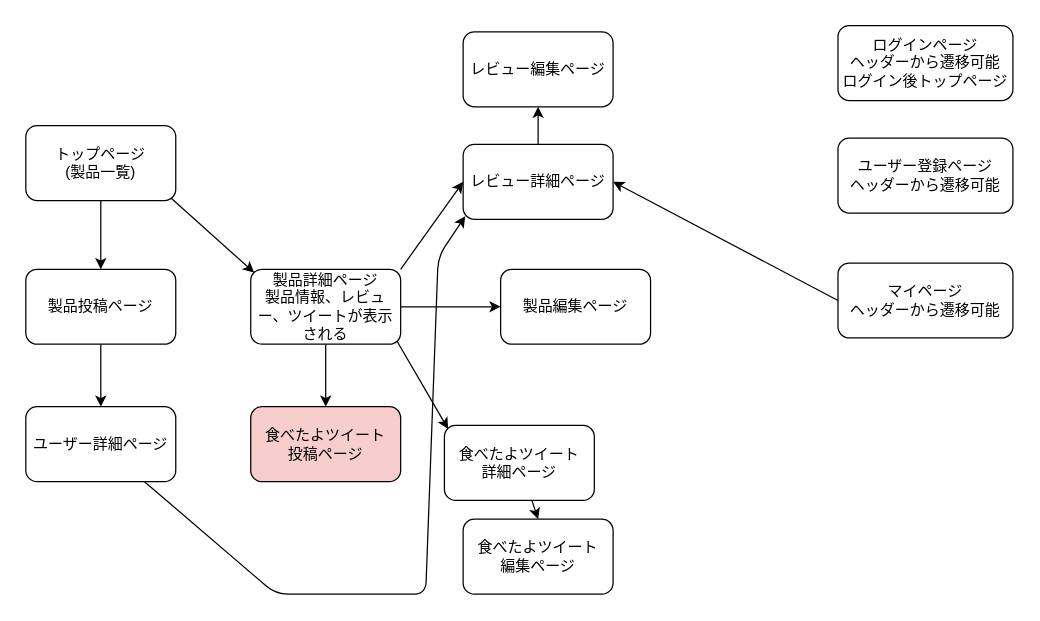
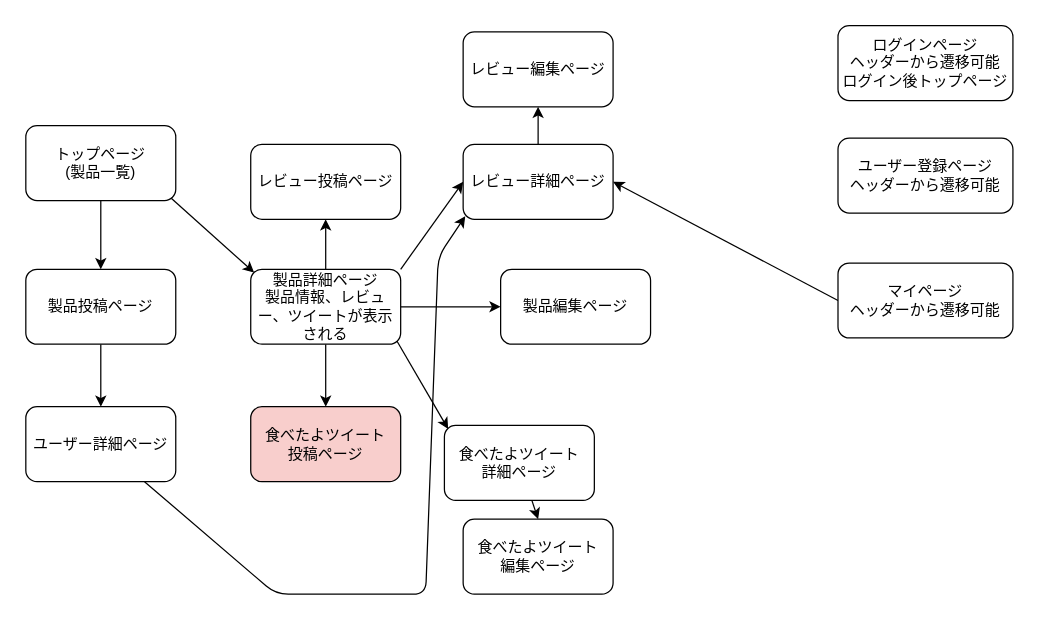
  <mxCell id="0" />
  <mxCell id="1" parent="0" />
  <mxCell id="2" style="edgeStyle=none;html=1;exitX=0.968;exitY=0.967;exitDx=0;exitDy=0;entryX=0.023;entryY=0.045;entryDx=0;entryDy=0;startArrow=none;startFill=0;entryPerimeter=0;exitPerimeter=0;" edge="1" parent="1" source="3" target="9"><mxGeometry relative="1" as="geometry" /></mxCell>
  <mxCell id="3" value="トップページ&lt;br&gt;(製品一覧)" style="rounded=1;whiteSpace=wrap;html=1;" vertex="1" parent="1"><mxGeometry x="20" y="100" width="120" height="60" as="geometry" /></mxCell>
  <mxCell id="4" value="ログインページ&lt;br&gt;ヘッダーから遷移可能&lt;br&gt;ログイン後トップページ" style="rounded=1;whiteSpace=wrap;html=1;" vertex="1" parent="1"><mxGeometry x="670" y="20" width="140" height="60" as="geometry" /></mxCell>
  <mxCell id="5" value="ユーザー登録ページ&lt;br&gt;ヘッダーから遷移可能" style="rounded=1;whiteSpace=wrap;html=1;" vertex="1" parent="1"><mxGeometry x="670" y="110" width="140" height="60" as="geometry" /></mxCell>
  <mxCell id="6" style="edgeStyle=none;html=1;entryX=0;entryY=0.5;entryDx=0;entryDy=0;startArrow=none;startFill=0;endArrow=classic;endFill=1;" edge="1" parent="1" source="9" target="10"><mxGeometry relative="1" as="geometry" /></mxCell>
  <mxCell id="7" style="edgeStyle=none;html=1;entryX=0.5;entryY=0;entryDx=0;entryDy=0;startArrow=none;startFill=0;endArrow=classic;endFill=1;" edge="1" parent="1" source="9" target="13"><mxGeometry relative="1" as="geometry" /></mxCell>
  <mxCell id="8" style="edgeStyle=none;html=1;entryX=0.025;entryY=0.047;entryDx=0;entryDy=0;startArrow=none;startFill=0;endArrow=classic;endFill=1;exitX=0.975;exitY=0.957;exitDx=0;exitDy=0;exitPerimeter=0;entryPerimeter=0;" edge="1" parent="1" source="9" target="27"><mxGeometry relative="1" as="geometry" /></mxCell>
  <mxCell id="9" value="製品詳細ページ&lt;br&gt;製品情報、レビュー、ツイートが表示される" style="rounded=1;whiteSpace=wrap;html=1;" vertex="1" parent="1"><mxGeometry x="200" y="215" width="120" height="60" as="geometry" /></mxCell>
  <mxCell id="10" value="製品編集ページ" style="rounded=1;whiteSpace=wrap;html=1;" vertex="1" parent="1"><mxGeometry x="400" y="215" width="120" height="60" as="geometry" /></mxCell>
  <mxCell id="11" style="edgeStyle=none;html=1;entryX=0.5;entryY=0;entryDx=0;entryDy=0;" edge="1" parent="1" source="12" target="20"><mxGeometry relative="1" as="geometry" /></mxCell>
  <mxCell id="12" value="製品投稿ページ" style="rounded=1;whiteSpace=wrap;html=1;" vertex="1" parent="1"><mxGeometry x="20" y="215" width="120" height="60" as="geometry" /></mxCell>
  <mxCell id="13" value="食べたよツイート&lt;br&gt;投稿ページ" style="rounded=1;whiteSpace=wrap;html=1;fillColor=#f8cecc;" vertex="1" parent="1"><mxGeometry x="200" y="325" width="120" height="60" as="geometry" /></mxCell>
  <mxCell id="14" style="edgeStyle=none;html=1;entryX=0;entryY=0.5;entryDx=0;entryDy=0;startArrow=none;startFill=0;endArrow=classic;endFill=1;exitX=1;exitY=0;exitDx=0;exitDy=0;" edge="1" parent="1" source="9" target="24"><mxGeometry relative="1" as="geometry" /></mxCell>
+ <mxCell id="15" value="レビュー投稿ページ" style="rounded=1;whiteSpace=wrap;html=1;" vertex="1" parent="1"><mxGeometry x="200" y="115" width="120" height="60" as="geometry" /></mxCell>
  <mxCell id="16" value="レビュー編集ページ" style="rounded=1;whiteSpace=wrap;html=1;" vertex="1" parent="1"><mxGeometry x="370" y="25" width="120" height="60" as="geometry" /></mxCell>
  <mxCell id="17" style="edgeStyle=none;html=1;exitX=0;exitY=0.5;exitDx=0;exitDy=0;entryX=1;entryY=0.5;entryDx=0;entryDy=0;startArrow=none;startFill=0;endArrow=classic;endFill=1;" edge="1" parent="1" source="18" target="24"><mxGeometry relative="1" as="geometry" /></mxCell>
  <mxCell id="18" value="マイページ&lt;br&gt;ヘッダーから遷移可能" style="rounded=1;whiteSpace=wrap;html=1;" vertex="1" parent="1"><mxGeometry x="670" y="210" width="140" height="60" as="geometry" /></mxCell>
  <mxCell id="19" style="edgeStyle=none;html=1;entryX=0.014;entryY=0.959;entryDx=0;entryDy=0;startArrow=none;startFill=0;endArrow=classic;endFill=1;entryPerimeter=0;" edge="1" parent="1" source="20" target="24"><mxGeometry relative="1" as="geometry"><Array as="points"><mxPoint x="220" y="475" /><mxPoint x="340" y="475" /><mxPoint x="350" y="205" /></Array></mxGeometry></mxCell>
  <mxCell id="20" value="ユーザー詳細ページ" style="rounded=1;whiteSpace=wrap;html=1;" vertex="1" parent="1"><mxGeometry x="20" y="325" width="120" height="60" as="geometry" /></mxCell>
  <mxCell id="21" value="" style="endArrow=classic;startArrow=none;html=1;exitX=0.5;exitY=1;exitDx=0;exitDy=0;entryX=0.5;entryY=0;entryDx=0;entryDy=0;startFill=0;" edge="1" parent="1" source="3" target="12"><mxGeometry width="50" height="50" relative="1" as="geometry"><mxPoint x="260" y="235" as="sourcePoint" /><mxPoint x="310" y="185" as="targetPoint" /><Array as="points" /></mxGeometry></mxCell>
+ <mxCell id="22" value="" style="endArrow=classic;startArrow=none;html=1;exitX=0.5;exitY=0;exitDx=0;exitDy=0;entryX=0.5;entryY=1;entryDx=0;entryDy=0;startFill=0;" edge="1" parent="1" source="9" target="15"><mxGeometry width="50" height="50" relative="1" as="geometry"><mxPoint x="208.8" y="251.82" as="sourcePoint" /><mxPoint x="150.36" y="251.82" as="targetPoint" /><Array as="points" /></mxGeometry></mxCell>
  <mxCell id="23" style="edgeStyle=none;html=1;entryX=0.5;entryY=1;entryDx=0;entryDy=0;startArrow=none;startFill=0;endArrow=classic;endFill=1;" edge="1" parent="1" source="24" target="16"><mxGeometry relative="1" as="geometry" /></mxCell>
  <mxCell id="24" value="レビュー詳細ページ" style="rounded=1;whiteSpace=wrap;html=1;" vertex="1" parent="1"><mxGeometry x="370" y="115" width="120" height="60" as="geometry" /></mxCell>
  <mxCell id="25" value="食べたよツイート&lt;br&gt;編集ページ" style="rounded=1;whiteSpace=wrap;html=1;" vertex="1" parent="1"><mxGeometry x="370" y="415" width="120" height="60" as="geometry" /></mxCell>
  <mxCell id="26" style="edgeStyle=none;html=1;entryX=0.5;entryY=0;entryDx=0;entryDy=0;startArrow=none;startFill=0;endArrow=classic;endFill=1;" edge="1" parent="1" source="27" target="25"><mxGeometry relative="1" as="geometry" /></mxCell>
  <mxCell id="27" value="食べたよツイート&lt;br&gt;詳細ページ" style="rounded=1;whiteSpace=wrap;html=1;" vertex="1" parent="1"><mxGeometry x="355" y="340" width="120" height="60" as="geometry" /></mxCell>
